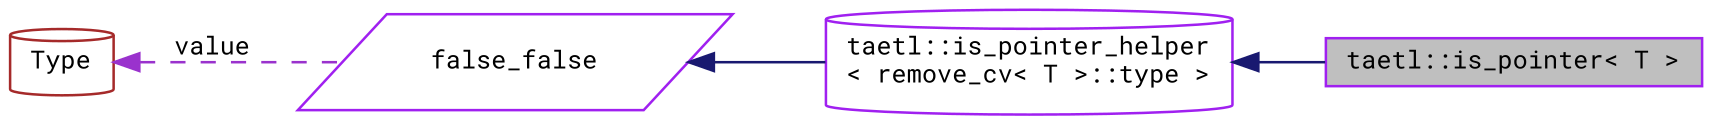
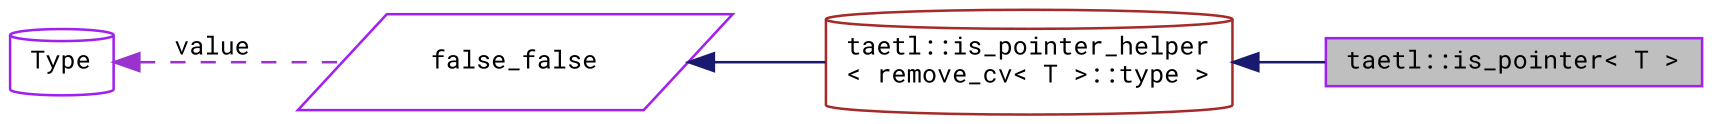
  digraph {
    fontname="Roboto Mono"
    rankdir=LR
    node [color=purple fillcolor=white fontname="Roboto Mono" fontsize=10 shape=cylinder style=filled]
    edge [color=midnightblue dir=back fontname="Roboto Mono" fontsize=10 labelfontname=Helvetica labelfontsize=10 style=solid]
    n1 [fillcolor=grey75 fontcolor=black height=0.2 label="taetl::is_pointer\< T \>" shape=box width=0.4]
-   n2 [height=0.2 label="taetl::is_pointer_helper\l\< remove_cv\< T \>::type \>" width=0.4]
+   n2 [color=brown height=0.2 label="taetl::is_pointer_helper\l\< remove_cv\< T \>::type \>" width=0.4]
    n3 [height=0.2 label=false_false shape=parallelogram width=0.4]
-   n4 [color=brown height=0.2 label=Type width=0.4]
+   n4 [height=0.2 label=Type width=0.4]
    n2 -> n1
    n3 -> n2
    n4 -> n3 [color=darkorchid3 label=" value" style=dashed]
  }
